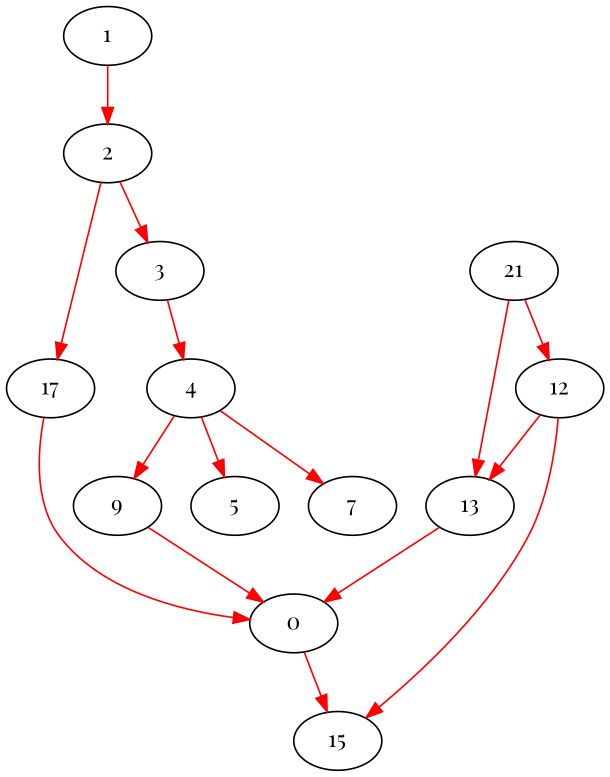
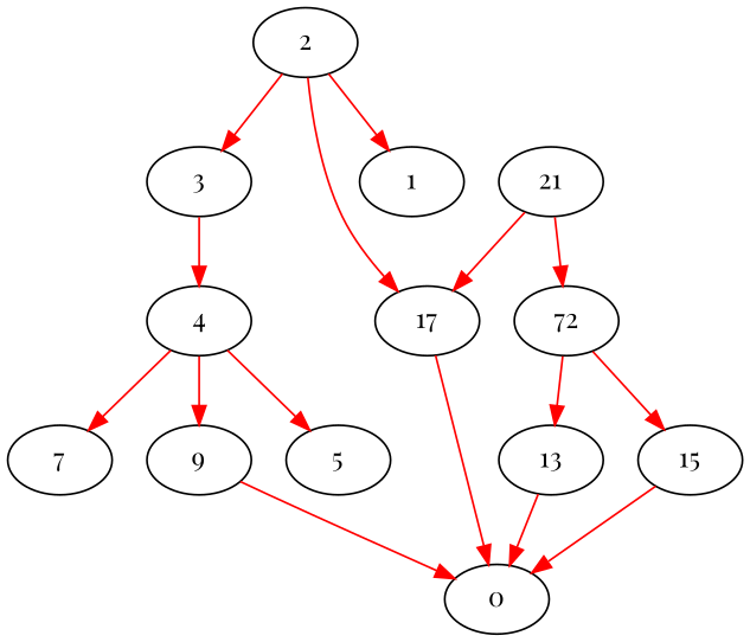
  strict digraph {
    fontname="Playfair Display"
    node [fontname="Playfair Display"]
    edge [color=red fontname="Playfair Display"]
    1
    2
    17
    3
    9
    0
    13
    15
    4
    21
-   12
+   12 [label=72]
    5
    7
-   1 -> 2
+   2 -> 1
    2 -> 17
    2 -> 3
    17 -> 0
    3 -> 4
    9 -> 0
    13 -> 0
-   0 -> 15
+   15 -> 0
    4 -> 9
    4 -> 5
    4 -> 7
-   21 -> 13
+   21 -> 17
    21 -> 12
    12 -> 13
    12 -> 15
  }
